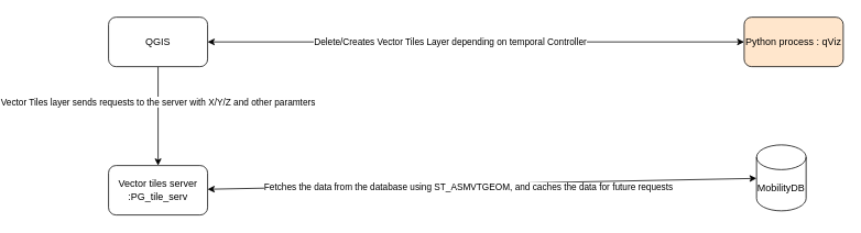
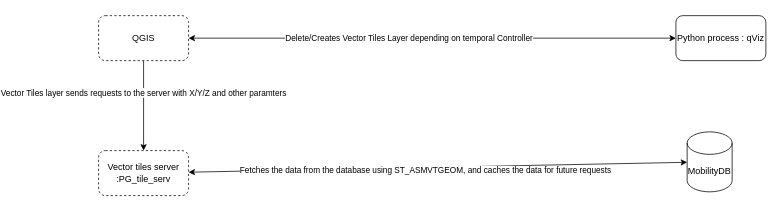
  <mxCell id="0" />
  <mxCell id="1" parent="0" />
  <mxCell id="2" style="edgeStyle=none;html=1;entryX=0;entryY=0.5;entryDx=0;entryDy=0;startArrow=classic;startFill=1;" edge="1" parent="1" source="6" target="7"><mxGeometry relative="1" as="geometry" /></mxCell>
  <mxCell id="3" value="Delete/Creates Vector Tiles Layer depending on temporal Controller&lt;br&gt;" style="edgeLabel;html=1;align=center;verticalAlign=middle;resizable=0;points=[];" vertex="1" connectable="0" parent="2"><mxGeometry x="-0.097" relative="1" as="geometry"><mxPoint y="-1" as="offset" /></mxGeometry></mxCell>
  <mxCell id="4" style="edgeStyle=none;html=1;entryX=0.5;entryY=0;entryDx=0;entryDy=0;" edge="1" parent="1" source="6" target="10"><mxGeometry relative="1" as="geometry" /></mxCell>
  <mxCell id="5" value="Vector Tiles layer sends requests to the server with X/Y/Z and other paramters" style="edgeLabel;html=1;align=center;verticalAlign=middle;resizable=0;points=[];" vertex="1" connectable="0" parent="4"><mxGeometry x="-0.3" y="-1" relative="1" as="geometry"><mxPoint as="offset" /></mxGeometry></mxCell>
- <mxCell id="6" value="QGIS" style="rounded=1;whiteSpace=wrap;html=1;" vertex="1" parent="1"><mxGeometry x="20" y="20" width="120" height="60" as="geometry" /></mxCell>
- <mxCell id="7" value="Python process : qViz" style="rounded=1;whiteSpace=wrap;html=1;fillColor=#ffe6cc;" vertex="1" parent="1"><mxGeometry x="790" y="20" width="120" height="60" as="geometry" /></mxCell>
+ <mxCell id="6" value="QGIS" style="rounded=1;whiteSpace=wrap;html=1;dashed=1;" vertex="1" parent="1"><mxGeometry x="20" y="20" width="120" height="60" as="geometry" /></mxCell>
+ <mxCell id="7" value="Python process : qViz" style="rounded=1;whiteSpace=wrap;html=1;" vertex="1" parent="1"><mxGeometry x="790" y="20" width="120" height="60" as="geometry" /></mxCell>
  <mxCell id="8" style="edgeStyle=none;html=1;startArrow=classic;startFill=1;" edge="1" parent="1" source="10" target="11"><mxGeometry relative="1" as="geometry" /></mxCell>
  <mxCell id="9" value="Fetches the data from the database using ST_ASMVTGEOM, and caches the data for future requests" style="edgeLabel;html=1;align=center;verticalAlign=middle;resizable=0;points=[];" vertex="1" connectable="0" parent="8"><mxGeometry x="-0.052" y="-4" relative="1" as="geometry"><mxPoint as="offset" /></mxGeometry></mxCell>
- <mxCell id="10" value="Vector tiles server :PG_tile_serv" style="rounded=1;whiteSpace=wrap;html=1;" vertex="1" parent="1"><mxGeometry x="20" y="200" width="120" height="60" as="geometry" /></mxCell>
+ <mxCell id="10" value="Vector tiles server :PG_tile_serv" style="rounded=1;whiteSpace=wrap;html=1;dashed=1;" vertex="1" parent="1"><mxGeometry x="20" y="200" width="120" height="60" as="geometry" /></mxCell>
  <mxCell id="11" value="MobilityDB" style="shape=cylinder3;whiteSpace=wrap;html=1;boundedLbl=1;backgroundOutline=1;size=15;" vertex="1" parent="1"><mxGeometry x="805" y="175" width="60" height="80" as="geometry" /></mxCell>
